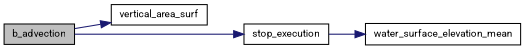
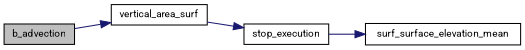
  digraph {
    fontname=Roboto
    rankdir=LR
    node [color=black fontname=Roboto fontsize=10 shape=record]
    edge [color=midnightblue fontname=Roboto fontsize=10 labelfontname=FreeSans labelfontsize=10 style=solid]
    n1 [fillcolor=grey75 fontcolor=black height=0.2 label=b_advection style=filled width=0.4]
    n2 [height=0.2 label=vertical_area_surf width=0.4]
    n3 [height=0.2 label=stop_execution width=0.4]
-   n4 [height=0.2 label=water_surface_elevation_mean width=0.4]
+   n4 [height=0.2 label=surf_surface_elevation_mean width=0.4]
    n1 -> n2
-   n1 -> n3
+   n2 -> n3
    n3 -> n4
  }
